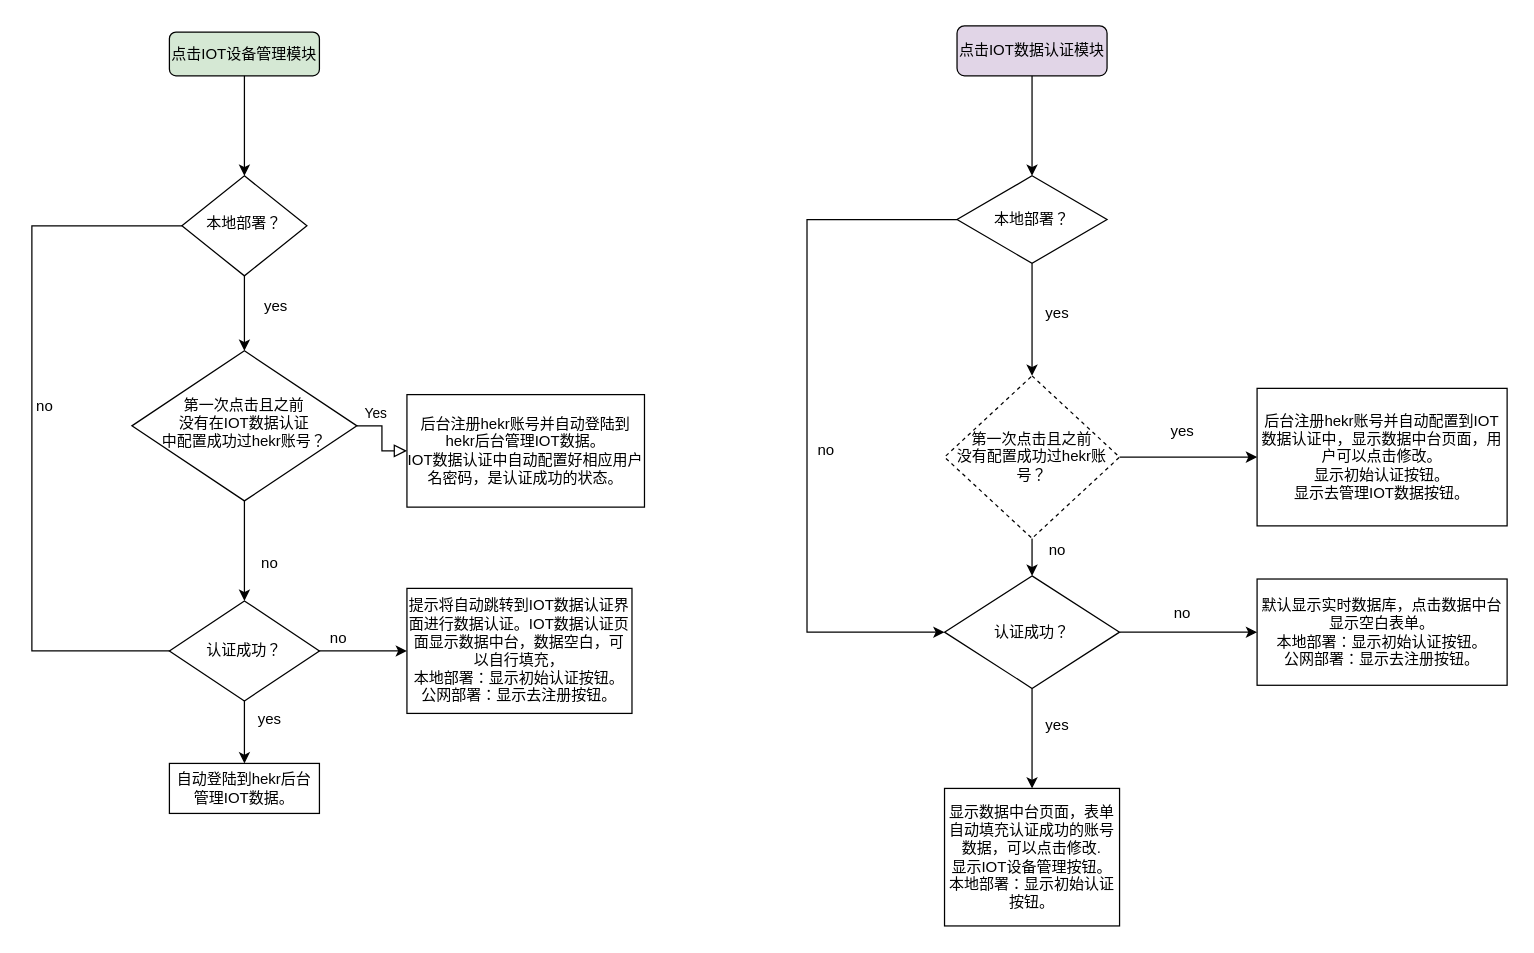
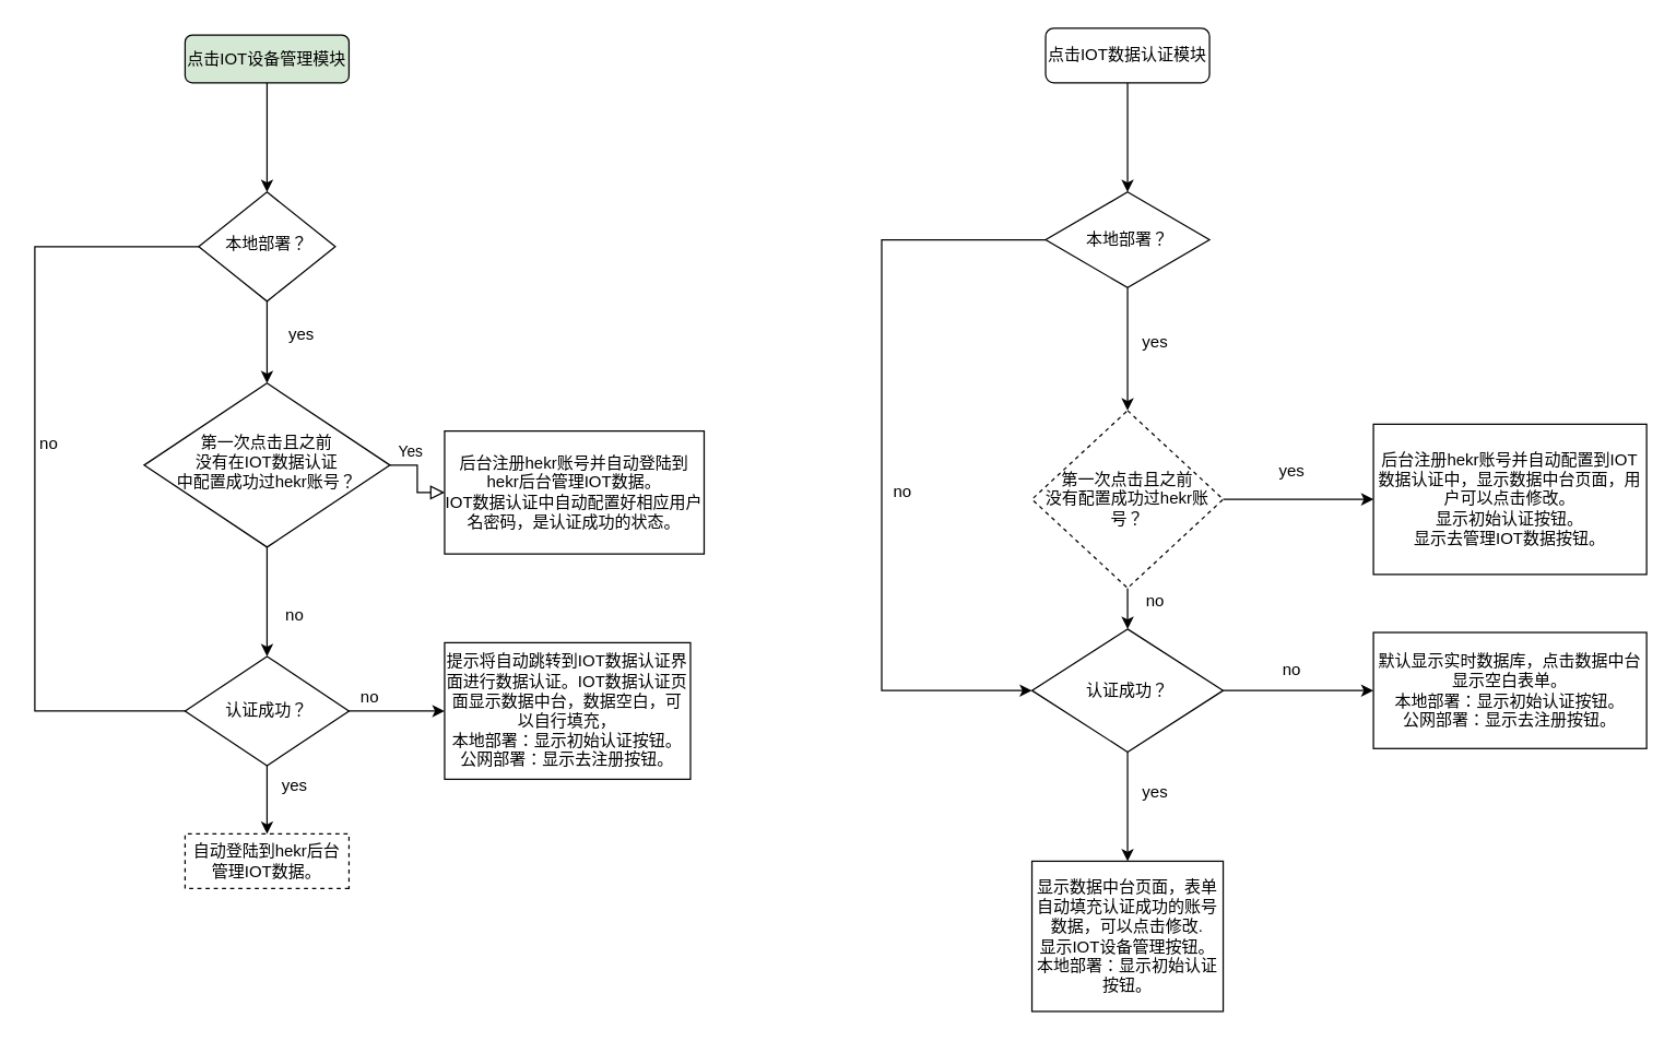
  <mxCell id="0" />
  <mxCell id="1" parent="0" />
  <mxCell id="2" value="点击IOT设备管理模块" style="rounded=1;whiteSpace=wrap;html=1;fontSize=12;glass=0;strokeWidth=1;shadow=0;fillColor=#d5e8d4;" parent="1" vertex="1"><mxGeometry x="135" y="25" width="120" height="35" as="geometry" /></mxCell>
  <mxCell id="3" value="" style="edgeStyle=orthogonalEdgeStyle;rounded=0;orthogonalLoop=1;jettySize=auto;html=1;" parent="1" source="5" target="8" edge="1"><mxGeometry relative="1" as="geometry" /></mxCell>
  <mxCell id="4" style="edgeStyle=orthogonalEdgeStyle;rounded=0;orthogonalLoop=1;jettySize=auto;html=1;exitX=0;exitY=0.5;exitDx=0;exitDy=0;" parent="1" source="5" edge="1"><mxGeometry relative="1" as="geometry"><mxPoint x="155" y="520" as="targetPoint" /><Array as="points"><mxPoint x="25" y="180" /><mxPoint x="25" y="520" /></Array></mxGeometry></mxCell>
  <mxCell id="5" value="本地部署？" style="rhombus;whiteSpace=wrap;html=1;shadow=0;fontFamily=Helvetica;fontSize=12;align=center;strokeWidth=1;spacing=6;spacingTop=-4;" parent="1" vertex="1"><mxGeometry x="145" y="140" width="100" height="80" as="geometry" /></mxCell>
  <mxCell id="6" value="Yes" style="edgeStyle=orthogonalEdgeStyle;rounded=0;html=1;jettySize=auto;orthogonalLoop=1;fontSize=11;endArrow=block;endFill=0;endSize=8;strokeWidth=1;shadow=0;labelBackgroundColor=none;" parent="1" source="8" target="10" edge="1"><mxGeometry x="-0.5" y="10" relative="1" as="geometry"><mxPoint as="offset" /></mxGeometry></mxCell>
  <mxCell id="7" value="" style="edgeStyle=orthogonalEdgeStyle;rounded=0;orthogonalLoop=1;jettySize=auto;html=1;" parent="1" source="8" target="18" edge="1"><mxGeometry relative="1" as="geometry" /></mxCell>
  <mxCell id="8" value="第一次点击且之前&lt;br&gt;没有在IOT数据认证&lt;br&gt;中配置成功过hekr账号？" style="rhombus;whiteSpace=wrap;html=1;shadow=0;fontFamily=Helvetica;fontSize=12;align=center;strokeWidth=1;spacing=6;spacingTop=-4;" parent="1" vertex="1"><mxGeometry x="105" y="280" width="180" height="120" as="geometry" /></mxCell>
- <mxCell id="9" value="自动登陆到hekr后台管理IOT数据。" style="rounded=0;whiteSpace=wrap;html=1;fontSize=12;glass=0;strokeWidth=1;shadow=0;direction=west;" parent="1" vertex="1"><mxGeometry x="135" y="610" width="120" height="40" as="geometry" /></mxCell>
+ <mxCell id="9" value="自动登陆到hekr后台管理IOT数据。" style="rounded=0;whiteSpace=wrap;html=1;fontSize=12;glass=0;strokeWidth=1;shadow=0;direction=west;dashed=1;" parent="1" vertex="1"><mxGeometry x="135" y="610" width="120" height="40" as="geometry" /></mxCell>
  <mxCell id="10" value="后台注册hekr账号并自动登陆到hekr后台管理IOT数据。&lt;br&gt;IOT数据认证中自动配置好相应用户名密码，是认证成功的状态。" style="rounded=0;whiteSpace=wrap;html=1;fontSize=12;glass=0;strokeWidth=1;shadow=0;" parent="1" vertex="1"><mxGeometry x="325" y="315" width="190" height="90" as="geometry" /></mxCell>
  <mxCell id="11" value="" style="edgeStyle=orthogonalEdgeStyle;rounded=0;orthogonalLoop=1;jettySize=auto;html=1;exitX=1;exitY=0.5;exitDx=0;exitDy=0;" parent="1" source="37" target="13" edge="1"><mxGeometry relative="1" as="geometry"><mxPoint x="1035" y="535" as="sourcePoint" /></mxGeometry></mxCell>
  <mxCell id="12" value="显示数据中台页面，表单自动填充认证成功的账号数据，可以点击修改.&lt;br&gt;显示IOT设备管理按钮。&lt;br&gt;本地部署：显示初始认证按钮。" style="whiteSpace=wrap;html=1;" parent="1" vertex="1"><mxGeometry x="755" y="630" width="140" height="110" as="geometry" /></mxCell>
  <mxCell id="13" value="默认显示实时数据库，点击数据中台显示空白表单。&lt;br&gt;本地部署：显示初始认证按钮。&lt;br&gt;公网部署：显示去注册按钮。" style="whiteSpace=wrap;html=1;" parent="1" vertex="1"><mxGeometry x="1005" y="462.5" width="200" height="85" as="geometry" /></mxCell>
  <mxCell id="14" value="yes&lt;br&gt;" style="text;html=1;align=center;verticalAlign=middle;resizable=0;points=[];autosize=1;" parent="1" vertex="1"><mxGeometry x="205" y="235" width="30" height="20" as="geometry" /></mxCell>
  <mxCell id="15" value="" style="edgeStyle=orthogonalEdgeStyle;rounded=0;orthogonalLoop=1;jettySize=auto;html=1;" parent="1" source="18" target="9" edge="1"><mxGeometry relative="1" as="geometry" /></mxCell>
  <mxCell id="16" value="" style="edgeStyle=orthogonalEdgeStyle;rounded=0;orthogonalLoop=1;jettySize=auto;html=1;" parent="1" source="18" target="21" edge="1"><mxGeometry relative="1" as="geometry" /></mxCell>
  <mxCell id="17" style="edgeStyle=orthogonalEdgeStyle;rounded=0;orthogonalLoop=1;jettySize=auto;html=1;exitX=1;exitY=0.5;exitDx=0;exitDy=0;" edge="1" parent="1" source="18"><mxGeometry relative="1" as="geometry"><mxPoint x="235" y="520" as="targetPoint" /></mxGeometry></mxCell>
  <mxCell id="18" value="认证成功？" style="rhombus;whiteSpace=wrap;html=1;" parent="1" vertex="1"><mxGeometry x="135" y="480" width="120" height="80" as="geometry" /></mxCell>
  <mxCell id="19" value="no" style="text;html=1;align=center;verticalAlign=middle;resizable=0;points=[];autosize=1;" parent="1" vertex="1"><mxGeometry x="200" y="440" width="30" height="20" as="geometry" /></mxCell>
  <mxCell id="20" value="yes&lt;br&gt;" style="text;html=1;align=center;verticalAlign=middle;resizable=0;points=[];autosize=1;" parent="1" vertex="1"><mxGeometry x="200" y="565" width="30" height="20" as="geometry" /></mxCell>
  <mxCell id="21" value="提示将自动跳转到IOT数据认证界面进行数据认证。IOT数据认证页面显示数据中台，数据空白，可以自行填充，&lt;br&gt;本地部署：显示初始认证按钮。&lt;br&gt;公网部署：显示去注册按钮。" style="whiteSpace=wrap;html=1;" parent="1" vertex="1"><mxGeometry x="325" y="470" width="180" height="100" as="geometry" /></mxCell>
  <mxCell id="22" value="no" style="text;html=1;align=center;verticalAlign=middle;resizable=0;points=[];autosize=1;" parent="1" vertex="1"><mxGeometry x="255" y="500" width="30" height="20" as="geometry" /></mxCell>
  <mxCell id="23" value="no" style="text;html=1;align=center;verticalAlign=middle;resizable=0;points=[];autosize=1;" parent="1" vertex="1"><mxGeometry x="20" y="315" width="30" height="20" as="geometry" /></mxCell>
  <mxCell id="24" value="" style="endArrow=classic;html=1;entryX=0.5;entryY=0;entryDx=0;entryDy=0;exitX=0.5;exitY=1;exitDx=0;exitDy=0;" parent="1" source="2" target="5" edge="1"><mxGeometry width="50" height="50" relative="1" as="geometry"><mxPoint x="165" y="110" as="sourcePoint" /><mxPoint x="215" y="60" as="targetPoint" /></mxGeometry></mxCell>
  <mxCell id="25" value="yes&lt;br&gt;" style="text;html=1;align=center;verticalAlign=middle;resizable=0;points=[];autosize=1;" parent="1" vertex="1"><mxGeometry x="930" y="335" width="30" height="20" as="geometry" /></mxCell>
  <mxCell id="26" value="" style="edgeStyle=orthogonalEdgeStyle;rounded=0;orthogonalLoop=1;jettySize=auto;html=1;entryX=0.5;entryY=0;entryDx=0;entryDy=0;" parent="1" source="27" target="34" edge="1"><mxGeometry relative="1" as="geometry"><mxPoint x="825" y="140" as="targetPoint" /></mxGeometry></mxCell>
- <mxCell id="27" value="点击IOT数据认证模块" style="rounded=1;whiteSpace=wrap;html=1;fontSize=12;glass=0;strokeWidth=1;shadow=0;fillColor=#e1d5e7;" parent="1" vertex="1"><mxGeometry x="765" y="20" width="120" height="40" as="geometry" /></mxCell>
+ <mxCell id="27" value="点击IOT数据认证模块" style="rounded=1;whiteSpace=wrap;html=1;fontSize=12;glass=0;strokeWidth=1;shadow=0;" parent="1" vertex="1"><mxGeometry x="765" y="20" width="120" height="40" as="geometry" /></mxCell>
  <mxCell id="28" value="" style="edgeStyle=orthogonalEdgeStyle;rounded=0;orthogonalLoop=1;jettySize=auto;html=1;exitX=0.5;exitY=1;exitDx=0;exitDy=0;" parent="1" source="34" target="30" edge="1"><mxGeometry x="360" y="25" as="geometry"><mxPoint x="605" y="310" as="targetPoint" /><Array as="points"><mxPoint x="825" y="240" /><mxPoint x="825" y="240" /></Array></mxGeometry></mxCell>
  <mxCell id="29" value="" style="edgeStyle=orthogonalEdgeStyle;rounded=0;orthogonalLoop=1;jettySize=auto;html=1;" parent="1" source="30" target="37" edge="1"><mxGeometry relative="1" as="geometry" /></mxCell>
  <mxCell id="30" value="第一次点击且之前&lt;br&gt;没有配置成功过hekr账号？" style="rhombus;whiteSpace=wrap;html=1;dashed=1;" parent="1" vertex="1"><mxGeometry x="755" y="300" width="140" height="130" as="geometry" /></mxCell>
  <mxCell id="31" value="" style="edgeStyle=orthogonalEdgeStyle;rounded=0;orthogonalLoop=1;jettySize=auto;html=1;" parent="1" edge="1"><mxGeometry relative="1" as="geometry"><mxPoint x="605" y="180" as="targetPoint" /></mxGeometry></mxCell>
  <mxCell id="32" value="后台注册hekr账号并自动配置到IOT数据认证中，显示数据中台页面，用户可以点击修改。&lt;br&gt;显示初始认证按钮。&lt;br&gt;显示去管理IOT数据按钮。" style="whiteSpace=wrap;html=1;" parent="1" vertex="1"><mxGeometry x="1005" y="310" width="200" height="110" as="geometry" /></mxCell>
  <mxCell id="33" value="" style="edgeStyle=orthogonalEdgeStyle;rounded=0;orthogonalLoop=1;jettySize=auto;html=1;entryX=0;entryY=0.5;entryDx=0;entryDy=0;" parent="1" source="34" edge="1" target="37"><mxGeometry relative="1" as="geometry"><mxPoint x="635" y="720" as="targetPoint" /><Array as="points"><mxPoint x="645" y="175" /><mxPoint x="645" y="505" /></Array></mxGeometry></mxCell>
  <mxCell id="34" value="本地部署？" style="rhombus;whiteSpace=wrap;html=1;" parent="1" vertex="1"><mxGeometry x="765" y="140" width="120" height="70" as="geometry" /></mxCell>
  <mxCell id="35" value="yes&lt;br&gt;" style="text;html=1;align=center;verticalAlign=middle;resizable=0;points=[];autosize=1;" parent="1" vertex="1"><mxGeometry x="830" y="240" width="30" height="20" as="geometry" /></mxCell>
  <mxCell id="36" value="" style="edgeStyle=orthogonalEdgeStyle;rounded=0;orthogonalLoop=1;jettySize=auto;html=1;" parent="1" source="37" edge="1"><mxGeometry relative="1" as="geometry"><mxPoint x="825" y="630" as="targetPoint" /></mxGeometry></mxCell>
  <mxCell id="37" value="认证成功？" style="rhombus;whiteSpace=wrap;html=1;" parent="1" vertex="1"><mxGeometry x="755" y="460" width="140" height="90" as="geometry" /></mxCell>
  <mxCell id="38" value="yes" style="text;html=1;align=center;verticalAlign=middle;resizable=0;points=[];autosize=1;" parent="1" vertex="1"><mxGeometry x="830" y="570" width="30" height="20" as="geometry" /></mxCell>
  <mxCell id="39" value="no" style="text;html=1;align=center;verticalAlign=middle;resizable=0;points=[];autosize=1;" parent="1" vertex="1"><mxGeometry x="930" y="480" width="30" height="20" as="geometry" /></mxCell>
  <mxCell id="40" value="" style="endArrow=classic;html=1;entryX=0;entryY=0.5;entryDx=0;entryDy=0;exitX=1;exitY=0.5;exitDx=0;exitDy=0;" parent="1" source="30" target="32" edge="1"><mxGeometry width="50" height="50" relative="1" as="geometry"><mxPoint x="845" y="380" as="sourcePoint" /><mxPoint x="895" y="330" as="targetPoint" /></mxGeometry></mxCell>
  <mxCell id="41" value="no" style="text;html=1;align=center;verticalAlign=middle;resizable=0;points=[];autosize=1;" parent="1" vertex="1"><mxGeometry x="830" y="430" width="30" height="20" as="geometry" /></mxCell>
  <mxCell id="42" value="no" style="text;html=1;align=center;verticalAlign=middle;resizable=0;points=[];autosize=1;" parent="1" vertex="1"><mxGeometry x="645" y="350" width="30" height="20" as="geometry" /></mxCell>
